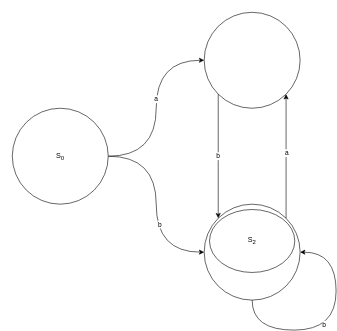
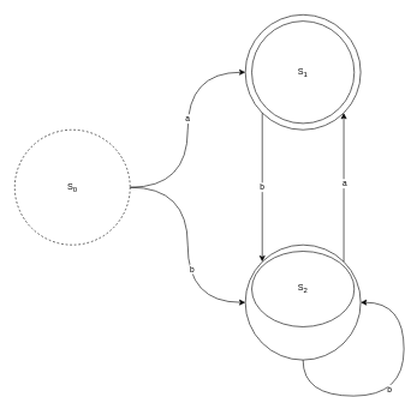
  <mxCell id="0" />
  <mxCell id="1" parent="0" />
  <mxCell id="2" style="edgeStyle=orthogonalEdgeStyle;rounded=0;orthogonalLoop=1;jettySize=auto;html=1;exitX=1;exitY=0.5;exitDx=0;exitDy=0;entryX=0;entryY=0.5;entryDx=0;entryDy=0;curved=1;" edge="1" parent="1" source="6" target="8"><mxGeometry relative="1" as="geometry" /></mxCell>
  <mxCell id="3" value="b" style="edgeLabel;html=1;align=center;verticalAlign=middle;resizable=0;points=[];" vertex="1" connectable="0" parent="2"><mxGeometry x="0.205" y="5" relative="1" as="geometry"><mxPoint as="offset" /></mxGeometry></mxCell>
  <mxCell id="4" style="edgeStyle=orthogonalEdgeStyle;rounded=0;orthogonalLoop=1;jettySize=auto;html=1;entryX=0;entryY=0.5;entryDx=0;entryDy=0;curved=1;" edge="1" parent="1" source="6" target="13"><mxGeometry relative="1" as="geometry"><mxPoint x="320" y="100" as="targetPoint" /></mxGeometry></mxCell>
  <mxCell id="5" value="a" style="edgeLabel;html=1;align=center;verticalAlign=middle;resizable=0;points=[];" vertex="1" connectable="0" parent="4"><mxGeometry x="0.102" y="1" relative="1" as="geometry"><mxPoint as="offset" /></mxGeometry></mxCell>
- <mxCell id="6" value="S&lt;sub&gt;0&lt;/sub&gt;" style="ellipse;whiteSpace=wrap;html=1;aspect=fixed;" vertex="1" parent="1"><mxGeometry x="20" y="180" width="160" height="160" as="geometry" /></mxCell>
+ <mxCell id="6" value="S&lt;sub&gt;0&lt;/sub&gt;" style="ellipse;whiteSpace=wrap;html=1;aspect=fixed;dashed=1;" vertex="1" parent="1"><mxGeometry x="20" y="180" width="160" height="160" as="geometry" /></mxCell>
  <mxCell id="7" value="" style="group" vertex="1" connectable="0" parent="1"><mxGeometry x="340" y="340" width="160" height="160" as="geometry" /></mxCell>
  <mxCell id="8" value="" style="ellipse;whiteSpace=wrap;html=1;aspect=fixed;fillColor=default;gradientColor=none;" vertex="1" parent="7"><mxGeometry width="160" height="160" as="geometry" /></mxCell>
  <mxCell id="9" value="S&lt;sub&gt;2&lt;/sub&gt;" style="ellipse;whiteSpace=wrap;html=1;aspect=fixed;fillColor=default;gradientColor=none;" vertex="1" parent="7"><mxGeometry x="8.889" y="8.889" width="142.222" height="105" as="geometry" /></mxCell>
  <mxCell id="10" style="edgeStyle=orthogonalEdgeStyle;rounded=0;orthogonalLoop=1;jettySize=auto;html=1;exitX=0.5;exitY=1;exitDx=0;exitDy=0;entryX=1;entryY=0.5;entryDx=0;entryDy=0;curved=1;" edge="1" parent="7" source="8" target="8"><mxGeometry relative="1" as="geometry"><Array as="points"><mxPoint x="80" y="210" /><mxPoint x="220" y="210" /><mxPoint x="220" y="80" /></Array></mxGeometry></mxCell>
  <mxCell id="11" value="b" style="edgeLabel;html=1;align=center;verticalAlign=middle;resizable=0;points=[];" vertex="1" connectable="0" parent="10"><mxGeometry x="-0.111" y="10" relative="1" as="geometry"><mxPoint as="offset" /></mxGeometry></mxCell>
  <mxCell id="12" value="" style="group" vertex="1" connectable="0" parent="1"><mxGeometry x="340" y="20" width="160" height="160" as="geometry" /></mxCell>
  <mxCell id="13" value="" style="ellipse;whiteSpace=wrap;html=1;aspect=fixed;fillColor=default;gradientColor=none;" vertex="1" parent="12"><mxGeometry width="160" height="160" as="geometry" /></mxCell>
+ <mxCell id="14" value="S&lt;sub&gt;1&lt;/sub&gt;" style="ellipse;whiteSpace=wrap;html=1;aspect=fixed;fillColor=default;gradientColor=none;" vertex="1" parent="12"><mxGeometry x="8.889" y="8.889" width="142.222" height="142.222" as="geometry" /></mxCell>
  <mxCell id="15" value="b" style="edgeStyle=orthogonalEdgeStyle;rounded=0;orthogonalLoop=1;jettySize=auto;html=1;exitX=0;exitY=1;exitDx=0;exitDy=0;entryX=0;entryY=0;entryDx=0;entryDy=0;" edge="1" parent="1" source="13" target="8"><mxGeometry relative="1" as="geometry" /></mxCell>
  <mxCell id="16" style="edgeStyle=orthogonalEdgeStyle;rounded=0;orthogonalLoop=1;jettySize=auto;html=1;exitX=1;exitY=0;exitDx=0;exitDy=0;entryX=1;entryY=1;entryDx=0;entryDy=0;" edge="1" parent="1" source="8" target="13"><mxGeometry relative="1" as="geometry" /></mxCell>
  <mxCell id="17" value="a" style="edgeLabel;html=1;align=center;verticalAlign=middle;resizable=0;points=[];" vertex="1" connectable="0" parent="16"><mxGeometry x="0.053" y="-1" relative="1" as="geometry"><mxPoint as="offset" /></mxGeometry></mxCell>
